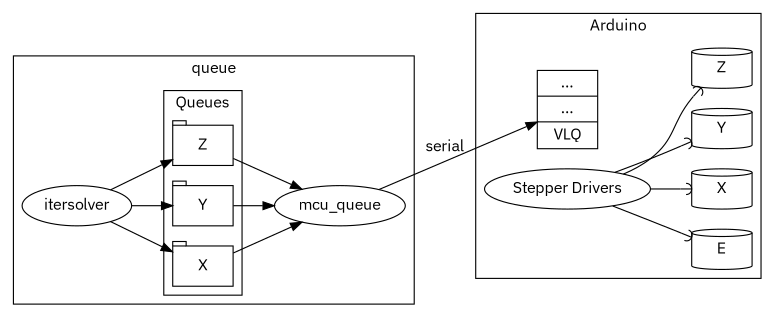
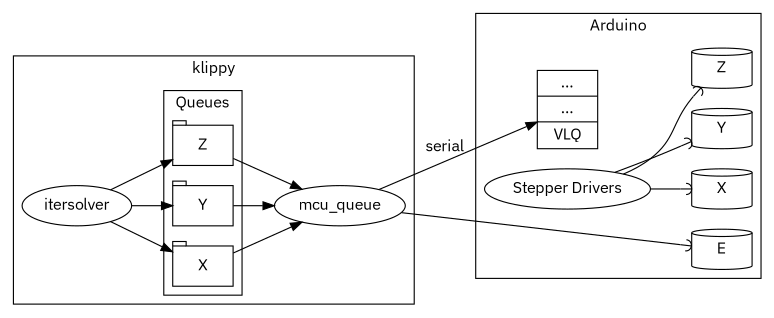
  digraph {
    fontname="IBM Plex Sans"
    rankdir=LR
    node [fontname="IBM Plex Sans" shape=cylinder]
    edge [fontname="IBM Plex Sans"]
    n1 [label="<f0>...|...|<f1>VLQ" shape=record]
    n2 [label="Stepper Drivers" shape=""]
    X
    Y
    Z
    E
    n7 [label=X shape=tab]
    n8 [label=Y shape=tab]
    n9 [label=Z shape=tab]
    mcu_queue [shape=""]
    itersolver [shape=""]
    subgraph cluster_1 {
      compound=true
      label=Arduino
      n1
      n2
      X
      Y
      Z
      E
    }
    subgraph cluster_2 {
-     label=queue
+     label=klippy
      mcu_queue
      itersolver
      subgraph cluster_3 {
        compound=true
        label=Queues
        n7
        n8
        n9
      }
    }
    n2 -> X [arrowhead=curve]
    n2 -> Y [arrowhead=curve]
    n2 -> Z [arrowhead=curve]
-   n2 -> E [arrowhead=curve]
+   mcu_queue -> E [arrowhead=curve]
    n7 -> mcu_queue
    n8 -> mcu_queue
    n9 -> mcu_queue
    mcu_queue -> n1 [label=serial]
    itersolver -> n7
    itersolver -> n8
    itersolver -> n9
  }
